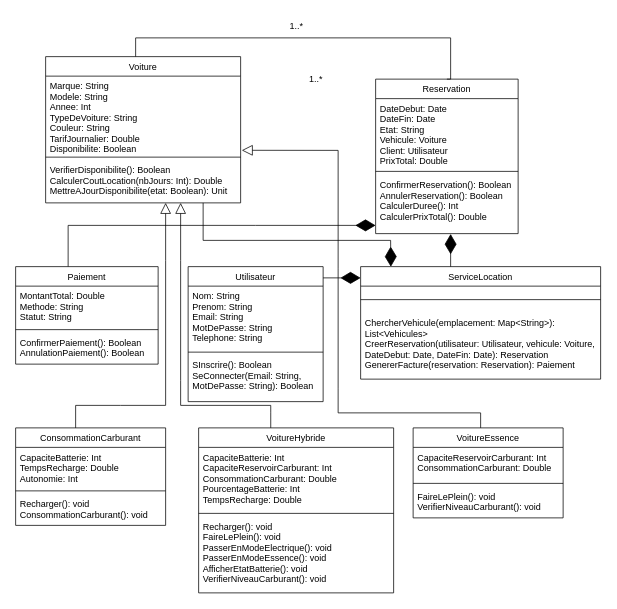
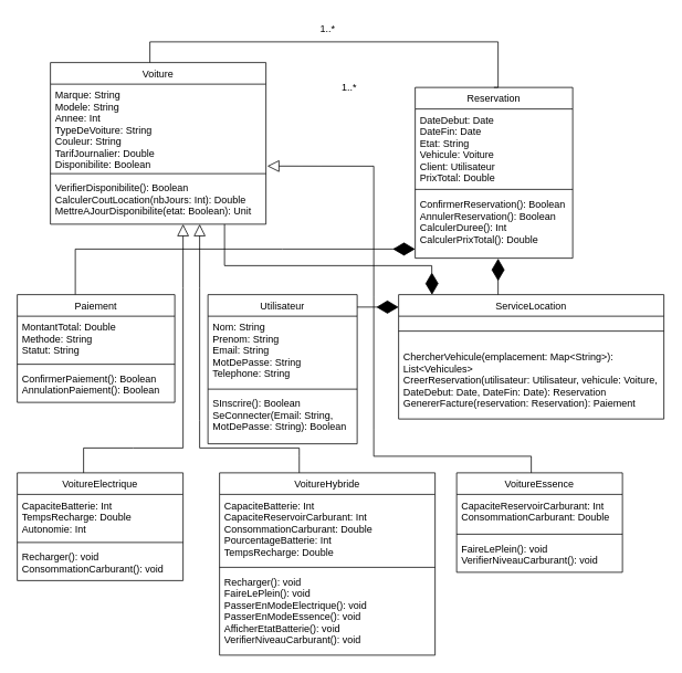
  <mxCell id="0" />
  <mxCell id="1" parent="0" />
  <mxCell id="2" value="Voiture" style="swimlane;fontStyle=0;align=center;verticalAlign=top;childLayout=stackLayout;horizontal=1;startSize=26;horizontalStack=0;resizeParent=1;resizeLast=0;collapsible=1;marginBottom=0;rounded=0;shadow=0;strokeWidth=1;" parent="1" vertex="1"><mxGeometry x="60" y="75" width="260" height="195" as="geometry"><mxRectangle x="230" y="140" width="160" height="26" as="alternateBounds" /></mxGeometry></mxCell>
  <mxCell id="3" value="Marque: String&#10;Modele: String&#10;Annee: Int&#10;TypeDeVoiture: String&#10;Couleur: String&#10;TarifJournalier: Double&#10;Disponibilite: Boolean&#10;" style="text;align=left;verticalAlign=top;spacingLeft=4;spacingRight=4;overflow=hidden;rotatable=0;points=[[0,0.5],[1,0.5]];portConstraint=eastwest;rounded=0;shadow=0;html=0;" parent="2" vertex="1"><mxGeometry y="26" width="260" height="104" as="geometry" /></mxCell>
  <mxCell id="4" value="" style="line;html=1;strokeWidth=1;align=left;verticalAlign=middle;spacingTop=-1;spacingLeft=3;spacingRight=3;rotatable=0;labelPosition=right;points=[];portConstraint=eastwest;" parent="2" vertex="1"><mxGeometry y="130" width="260" height="8" as="geometry" /></mxCell>
  <mxCell id="5" value="VerifierDisponibilite(): Boolean&#10;CalculerCoutLocation(nbJours: Int): Double&#10;MettreAJourDisponibilite(etat: Boolean): Unit" style="text;align=left;verticalAlign=top;spacingLeft=4;spacingRight=4;overflow=hidden;rotatable=0;points=[[0,0.5],[1,0.5]];portConstraint=eastwest;" parent="2" vertex="1"><mxGeometry y="138" width="260" height="52" as="geometry" /></mxCell>
  <mxCell id="6" value="Utilisateur" style="swimlane;fontStyle=0;align=center;verticalAlign=top;childLayout=stackLayout;horizontal=1;startSize=26;horizontalStack=0;resizeParent=1;resizeLast=0;collapsible=1;marginBottom=0;rounded=0;shadow=0;strokeWidth=1;" parent="1" vertex="1"><mxGeometry x="250" y="355" width="180" height="180" as="geometry"><mxRectangle x="130" y="380" width="160" height="26" as="alternateBounds" /></mxGeometry></mxCell>
  <mxCell id="7" value="Nom: String&#10;Prenom: String&#10;Email: String&#10;MotDePasse: String&#10;Telephone: String" style="text;align=left;verticalAlign=top;spacingLeft=4;spacingRight=4;overflow=hidden;rotatable=0;points=[[0,0.5],[1,0.5]];portConstraint=eastwest;" parent="6" vertex="1"><mxGeometry y="26" width="180" height="84" as="geometry" /></mxCell>
  <mxCell id="8" value="" style="line;html=1;strokeWidth=1;align=left;verticalAlign=middle;spacingTop=-1;spacingLeft=3;spacingRight=3;rotatable=0;labelPosition=right;points=[];portConstraint=eastwest;" parent="6" vertex="1"><mxGeometry y="110" width="180" height="8" as="geometry" /></mxCell>
  <mxCell id="9" value="SInscrire(): Boolean&#10;SeConnecter(Email: String, &#10;MotDePasse: String): Boolean&#10;" style="text;align=left;verticalAlign=top;spacingLeft=4;spacingRight=4;overflow=hidden;rotatable=0;points=[[0,0.5],[1,0.5]];portConstraint=eastwest;fontStyle=0" parent="6" vertex="1"><mxGeometry y="118" width="180" height="62" as="geometry" /></mxCell>
  <mxCell id="10" value="Paiement" style="swimlane;fontStyle=0;align=center;verticalAlign=top;childLayout=stackLayout;horizontal=1;startSize=26;horizontalStack=0;resizeParent=1;resizeLast=0;collapsible=1;marginBottom=0;rounded=0;shadow=0;strokeWidth=1;" parent="1" vertex="1"><mxGeometry x="20" y="355" width="190" height="130" as="geometry"><mxRectangle x="340" y="380" width="170" height="26" as="alternateBounds" /></mxGeometry></mxCell>
  <mxCell id="11" value="MontantTotal: Double&#10;Methode: String&#10;Statut: String&#10;" style="text;align=left;verticalAlign=top;spacingLeft=4;spacingRight=4;overflow=hidden;rotatable=0;points=[[0,0.5],[1,0.5]];portConstraint=eastwest;" parent="10" vertex="1"><mxGeometry y="26" width="190" height="54" as="geometry" /></mxCell>
  <mxCell id="12" value="" style="line;html=1;strokeWidth=1;align=left;verticalAlign=middle;spacingTop=-1;spacingLeft=3;spacingRight=3;rotatable=0;labelPosition=right;points=[];portConstraint=eastwest;" parent="10" vertex="1"><mxGeometry y="80" width="190" height="8" as="geometry" /></mxCell>
  <mxCell id="13" value="Reservation" style="swimlane;fontStyle=0;align=center;verticalAlign=top;childLayout=stackLayout;horizontal=1;startSize=26;horizontalStack=0;resizeParent=1;resizeLast=0;collapsible=1;marginBottom=0;rounded=0;shadow=0;strokeWidth=1;" parent="1" vertex="1"><mxGeometry x="500" y="105" width="190" height="206" as="geometry"><mxRectangle x="550" y="140" width="160" height="26" as="alternateBounds" /></mxGeometry></mxCell>
  <mxCell id="14" value="DateDebut: Date&#10;DateFin: Date&#10;Etat: String&#10;Vehicule: Voiture&#10;Client: Utilisateur&#10;PrixTotal: Double&#10;" style="text;align=left;verticalAlign=top;spacingLeft=4;spacingRight=4;overflow=hidden;rotatable=0;points=[[0,0.5],[1,0.5]];portConstraint=eastwest;" parent="13" vertex="1"><mxGeometry y="26" width="190" height="92" as="geometry" /></mxCell>
  <mxCell id="15" value="" style="line;html=1;strokeWidth=1;align=left;verticalAlign=middle;spacingTop=-1;spacingLeft=3;spacingRight=3;rotatable=0;labelPosition=right;points=[];portConstraint=eastwest;" parent="13" vertex="1"><mxGeometry y="118" width="190" height="10" as="geometry" /></mxCell>
  <mxCell id="16" value="ConfirmerReservation(): Boolean&#10;AnnulerReservation(): Boolean&#10;CalculerDuree(): Int&#10;CalculerPrixTotal(): Double&#10;" style="text;align=left;verticalAlign=top;spacingLeft=4;spacingRight=4;overflow=hidden;rotatable=0;points=[[0,0.5],[1,0.5]];portConstraint=eastwest;" parent="13" vertex="1"><mxGeometry y="128" width="190" height="66" as="geometry" /></mxCell>
  <mxCell id="17" value="ServiceLocation" style="swimlane;fontStyle=0;align=center;verticalAlign=top;childLayout=stackLayout;horizontal=1;startSize=26;horizontalStack=0;resizeParent=1;resizeLast=0;collapsible=1;marginBottom=0;rounded=0;shadow=0;strokeWidth=1;" parent="1" vertex="1"><mxGeometry x="480" y="355" width="320" height="150" as="geometry"><mxRectangle x="340" y="380" width="170" height="26" as="alternateBounds" /></mxGeometry></mxCell>
  <mxCell id="18" value="" style="line;html=1;strokeWidth=1;align=left;verticalAlign=middle;spacingTop=-1;spacingLeft=3;spacingRight=3;rotatable=0;labelPosition=right;points=[];portConstraint=eastwest;" parent="17" vertex="1"><mxGeometry y="26" width="320" height="36" as="geometry" /></mxCell>
  <mxCell id="19" value="ChercherVehicule(emplacement: Map&lt;String&gt;):&#10;List&lt;Vehicules&gt;&#10;CreerReservation(utilisateur: Utilisateur, vehicule: Voiture, &#10;DateDebut: Date, DateFin: Date): Reservation&#10;GenererFacture(reservation: Reservation): Paiement" style="text;align=left;verticalAlign=top;spacingLeft=4;spacingRight=4;overflow=hidden;rotatable=0;points=[[0,0.5],[1,0.5]];portConstraint=eastwest;" parent="17" vertex="1"><mxGeometry y="62" width="320" height="78" as="geometry" /></mxCell>
  <mxCell id="20" value="1..*" style="text;html=1;align=center;verticalAlign=middle;resizable=0;points=[];autosize=1;strokeColor=none;fillColor=none;" parent="1" vertex="1"><mxGeometry x="374" y="20" width="40" height="30" as="geometry" /></mxCell>
  <mxCell id="21" value="" style="endArrow=none;html=1;edgeStyle=orthogonalEdgeStyle;rounded=0;entryX=0.5;entryY=0;entryDx=0;entryDy=0;" parent="1" edge="1" target="13"><mxGeometry relative="1" as="geometry"><mxPoint x="180" y="75" as="sourcePoint" /><mxPoint x="600" y="75" as="targetPoint" /><Array as="points"><mxPoint x="180" y="50" /><mxPoint x="600" y="50" /><mxPoint x="600" y="105" /></Array></mxGeometry></mxCell>
- <mxCell id="22" value="ConsommationCarburant" style="swimlane;fontStyle=0;align=center;verticalAlign=top;childLayout=stackLayout;horizontal=1;startSize=26;horizontalStack=0;resizeParent=1;resizeLast=0;collapsible=1;marginBottom=0;rounded=0;shadow=0;strokeWidth=1;" parent="1" vertex="1"><mxGeometry x="20" y="570" width="200" height="130" as="geometry"><mxRectangle x="340" y="380" width="170" height="26" as="alternateBounds" /></mxGeometry></mxCell>
+ <mxCell id="22" value="VoitureElectrique" style="swimlane;fontStyle=0;align=center;verticalAlign=top;childLayout=stackLayout;horizontal=1;startSize=26;horizontalStack=0;resizeParent=1;resizeLast=0;collapsible=1;marginBottom=0;rounded=0;shadow=0;strokeWidth=1;" parent="1" vertex="1"><mxGeometry x="20" y="570" width="200" height="130" as="geometry"><mxRectangle x="340" y="380" width="170" height="26" as="alternateBounds" /></mxGeometry></mxCell>
  <mxCell id="23" value="CapaciteBatterie: Int&#10;TempsRecharge: Double&#10;Autonomie: Int" style="text;align=left;verticalAlign=top;spacingLeft=4;spacingRight=4;overflow=hidden;rotatable=0;points=[[0,0.5],[1,0.5]];portConstraint=eastwest;" parent="22" vertex="1"><mxGeometry y="26" width="200" height="54" as="geometry" /></mxCell>
  <mxCell id="24" value="" style="line;html=1;strokeWidth=1;align=left;verticalAlign=middle;spacingTop=-1;spacingLeft=3;spacingRight=3;rotatable=0;labelPosition=right;points=[];portConstraint=eastwest;" parent="22" vertex="1"><mxGeometry y="80" width="200" height="8" as="geometry" /></mxCell>
  <mxCell id="25" value="Recharger(): void&#10;ConsommationCarburant(): void " style="text;align=left;verticalAlign=top;spacingLeft=4;spacingRight=4;overflow=hidden;rotatable=0;points=[[0,0.5],[1,0.5]];portConstraint=eastwest;fontStyle=0" parent="22" vertex="1"><mxGeometry y="88" width="200" height="42" as="geometry" /></mxCell>
  <mxCell id="26" value="VoitureHybride" style="swimlane;fontStyle=0;align=center;verticalAlign=top;childLayout=stackLayout;horizontal=1;startSize=26;horizontalStack=0;resizeParent=1;resizeLast=0;collapsible=1;marginBottom=0;rounded=0;shadow=0;strokeWidth=1;" parent="1" vertex="1"><mxGeometry x="264" y="570" width="260" height="220" as="geometry"><mxRectangle x="340" y="380" width="170" height="26" as="alternateBounds" /></mxGeometry></mxCell>
  <mxCell id="27" value="CapaciteBatterie: Int&#10;CapaciteReservoirCarburant: Int &#10;ConsommationCarburant: Double&#10;PourcentageBatterie: Int&#10;TempsRecharge: Double" style="text;align=left;verticalAlign=top;spacingLeft=4;spacingRight=4;overflow=hidden;rotatable=0;points=[[0,0.5],[1,0.5]];portConstraint=eastwest;" parent="26" vertex="1"><mxGeometry y="26" width="260" height="84" as="geometry" /></mxCell>
  <mxCell id="28" value="" style="line;html=1;strokeWidth=1;align=left;verticalAlign=middle;spacingTop=-1;spacingLeft=3;spacingRight=3;rotatable=0;labelPosition=right;points=[];portConstraint=eastwest;" parent="26" vertex="1"><mxGeometry y="110" width="260" height="8" as="geometry" /></mxCell>
  <mxCell id="29" value="Recharger(): void&#10;FaireLePlein(): void&#10;PasserEnModeElectrique(): void&#10;PasserEnModeEssence(): void&#10;AfficherEtatBatterie(): void&#10;VerifierNiveauCarburant(): void" style="text;align=left;verticalAlign=top;spacingLeft=4;spacingRight=4;overflow=hidden;rotatable=0;points=[[0,0.5],[1,0.5]];portConstraint=eastwest;" parent="26" vertex="1"><mxGeometry y="118" width="260" height="102" as="geometry" /></mxCell>
  <mxCell id="30" value="VoitureEssence" style="swimlane;fontStyle=0;align=center;verticalAlign=top;childLayout=stackLayout;horizontal=1;startSize=26;horizontalStack=0;resizeParent=1;resizeLast=0;collapsible=1;marginBottom=0;rounded=0;shadow=0;strokeWidth=1;" parent="1" vertex="1"><mxGeometry x="550" y="570" width="200" height="120" as="geometry"><mxRectangle x="340" y="380" width="170" height="26" as="alternateBounds" /></mxGeometry></mxCell>
  <mxCell id="31" value="CapaciteReservoirCarburant: Int&#10;ConsommationCarburant: Double" style="text;align=left;verticalAlign=top;spacingLeft=4;spacingRight=4;overflow=hidden;rotatable=0;points=[[0,0.5],[1,0.5]];portConstraint=eastwest;" parent="30" vertex="1"><mxGeometry y="26" width="200" height="44" as="geometry" /></mxCell>
  <mxCell id="32" value="" style="line;html=1;strokeWidth=1;align=left;verticalAlign=middle;spacingTop=-1;spacingLeft=3;spacingRight=3;rotatable=0;labelPosition=right;points=[];portConstraint=eastwest;" parent="30" vertex="1"><mxGeometry y="70" width="200" height="8" as="geometry" /></mxCell>
  <mxCell id="33" value="FaireLePlein(): void&#10;VerifierNiveauCarburant(): void" style="text;align=left;verticalAlign=top;spacingLeft=4;spacingRight=4;overflow=hidden;rotatable=0;points=[[0,0.5],[1,0.5]];portConstraint=eastwest;" parent="30" vertex="1"><mxGeometry y="78" width="200" height="40" as="geometry" /></mxCell>
  <mxCell id="34" value="" style="endArrow=block;endFill=0;endSize=12;html=1;rounded=0;exitX=0.5;exitY=0;exitDx=0;exitDy=0;" edge="1" parent="1"><mxGeometry width="160" relative="1" as="geometry"><mxPoint x="100" y="570" as="sourcePoint" /><mxPoint x="220" y="270" as="targetPoint" /><Array as="points"><mxPoint x="100" y="540" /><mxPoint x="160" y="540" /><mxPoint x="220" y="540" /><mxPoint x="220" y="347" /></Array></mxGeometry></mxCell>
  <mxCell id="35" value="ConfirmerPaiement(): Boolean&#10;AnnulationPaiement(): Boolean&#10;" style="text;align=left;verticalAlign=top;spacingLeft=4;spacingRight=4;overflow=hidden;rotatable=0;points=[[0,0.5],[1,0.5]];portConstraint=eastwest;" parent="1" vertex="1"><mxGeometry x="20" y="443" width="200" height="40" as="geometry" /></mxCell>
  <mxCell id="36" value="" style="endArrow=block;endFill=0;endSize=12;html=1;rounded=0;" edge="1" parent="1"><mxGeometry width="160" relative="1" as="geometry"><mxPoint x="360.16" y="570" as="sourcePoint" /><mxPoint x="240" y="270" as="targetPoint" /><Array as="points"><mxPoint x="360.16" y="550" /><mxPoint x="360.16" y="540" /><mxPoint x="240" y="540" /><mxPoint x="240" y="507" /><mxPoint x="240" y="347" /></Array></mxGeometry></mxCell>
  <mxCell id="37" value="" style="endArrow=block;endFill=0;endSize=12;html=1;rounded=0;entryX=1.006;entryY=0.951;entryDx=0;entryDy=0;entryPerimeter=0;" edge="1" parent="1" target="3"><mxGeometry width="160" relative="1" as="geometry"><mxPoint x="640" y="570" as="sourcePoint" /><mxPoint x="400" y="200" as="targetPoint" /><Array as="points"><mxPoint x="640" y="550" /><mxPoint x="450" y="550" /><mxPoint x="450" y="517" /><mxPoint x="450" y="357" /><mxPoint x="450" y="200" /></Array></mxGeometry></mxCell>
  <mxCell id="38" value="" style="endArrow=diamondThin;endFill=1;endSize=24;html=1;rounded=0;exitX=0.526;exitY=-0.001;exitDx=0;exitDy=0;exitPerimeter=0;" edge="1" parent="1"><mxGeometry width="160" relative="1" as="geometry"><mxPoint x="90" y="354.87" as="sourcePoint" /><mxPoint x="500" y="300" as="targetPoint" /><Array as="points"><mxPoint x="90" y="300" /><mxPoint x="340" y="300" /><mxPoint x="480" y="300" /></Array></mxGeometry></mxCell>
  <mxCell id="39" value="" style="endArrow=diamondThin;endFill=1;endSize=24;html=1;rounded=0;exitX=0.375;exitY=0.008;exitDx=0;exitDy=0;exitPerimeter=0;" edge="1" parent="1"><mxGeometry width="160" relative="1" as="geometry"><mxPoint x="600" y="355" as="sourcePoint" /><mxPoint x="600" y="338.56" as="targetPoint" /><Array as="points"><mxPoint x="600" y="328.56" /></Array></mxGeometry></mxCell>
  <mxCell id="40" value="" style="endArrow=diamondThin;endFill=1;endSize=24;html=1;rounded=0;" edge="1" parent="1"><mxGeometry width="160" relative="1" as="geometry"><mxPoint x="430" y="370" as="sourcePoint" /><mxPoint x="480" y="370" as="targetPoint" /><Array as="points"><mxPoint x="430" y="370.15" /></Array></mxGeometry></mxCell>
  <mxCell id="41" value="" style="endArrow=diamondThin;endFill=1;endSize=24;html=1;rounded=0;entryX=0.126;entryY=0.001;entryDx=0;entryDy=0;entryPerimeter=0;" edge="1" parent="1" target="17"><mxGeometry width="160" relative="1" as="geometry"><mxPoint x="270" y="270" as="sourcePoint" /><mxPoint x="520" y="350" as="targetPoint" /><Array as="points"><mxPoint x="270" y="320" /><mxPoint x="520" y="320" /></Array></mxGeometry></mxCell>
  <mxCell id="42" value="1..*" style="text;html=1;align=center;verticalAlign=middle;resizable=0;points=[];autosize=1;strokeColor=none;fillColor=none;" parent="1" vertex="1"><mxGeometry x="400" y="90" width="40" height="30" as="geometry" /></mxCell>
